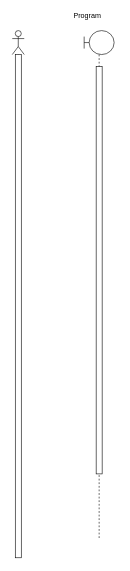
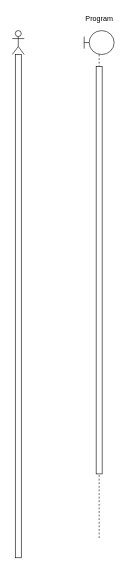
  <mxCell id="0" />
  <mxCell id="1" parent="0" />
  <mxCell id="2" value="" style="shape=umlLifeline;participant=umlActor;perimeter=lifelinePerimeter;whiteSpace=wrap;html=1;container=1;collapsible=0;recursiveResize=0;verticalAlign=top;spacingTop=36;outlineConnect=0;" vertex="1" parent="1"><mxGeometry x="20" y="50" width="20" height="880" as="geometry" /></mxCell>
  <mxCell id="3" value="" style="html=1;points=[];perimeter=orthogonalPerimeter;" vertex="1" parent="2"><mxGeometry x="5" y="40" width="10" height="840" as="geometry" /></mxCell>
  <mxCell id="4" value="" style="shape=umlLifeline;participant=umlBoundary;perimeter=lifelinePerimeter;whiteSpace=wrap;html=1;container=1;collapsible=0;recursiveResize=0;verticalAlign=top;spacingTop=36;outlineConnect=0;" vertex="1" parent="1"><mxGeometry x="140" y="50" width="50" height="850" as="geometry" /></mxCell>
  <mxCell id="5" value="" style="html=1;points=[];perimeter=orthogonalPerimeter;" vertex="1" parent="4"><mxGeometry x="20" y="60" width="10" height="680" as="geometry" /></mxCell>
- <mxCell id="6" value="Program" style="text;html=1;align=center;verticalAlign=middle;resizable=0;points=[];autosize=1;" vertex="1" parent="1"><mxGeometry x="115" y="15" width="60" height="20" as="geometry" /></mxCell>
+ <mxCell id="6" value="Program" style="text;html=1;align=center;verticalAlign=middle;resizable=0;points=[];autosize=1;" vertex="1" parent="1"><mxGeometry x="135" y="20" width="60" height="20" as="geometry" /></mxCell>
